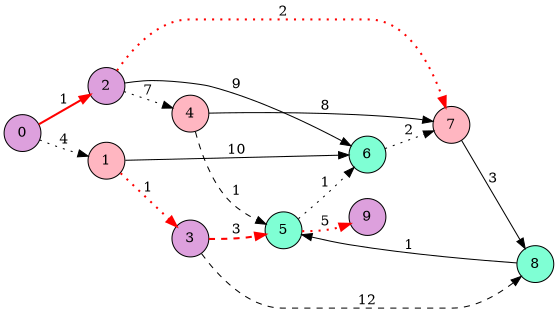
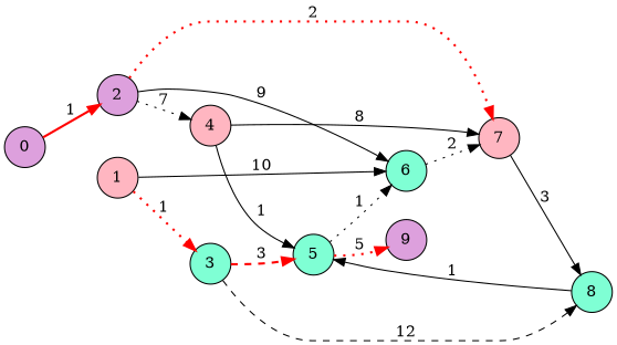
  digraph {
    rankdir=LR
    node [fillcolor=aquamarine shape=circle style=filled]
    edge [style=dotted]
    0 [fillcolor=plum]
    1 [fillcolor=lightpink]
    2 [fillcolor=plum]
-   3 [fillcolor=plum]
+   3
    6
    4 [fillcolor=lightpink]
    7 [fillcolor=lightpink]
    5
    8
    9 [fillcolor=plum]
-   0 -> 1 [label=4]
    0 -> 2 [color=red label=1 penwidth=2.0 style=solid]
    1 -> 3 [color=red label=1 penwidth=2.0]
    1 -> 6 [label=10 style=solid]
    2 -> 6 [label=9 style=solid]
    2 -> 4 [label=7]
    2 -> 7 [color=red label=2 penwidth=2.0]
    3 -> 5 [color=red label=3 penwidth=2.0 style=dashed]
    3 -> 8 [label=12 style=dashed]
    6 -> 7 [label=2]
    4 -> 7 [label=8 style=solid]
-   4 -> 5 [label=1 style=dashed]
+   4 -> 5 [label=1 style=solid]
    7 -> 8 [label=3 style=solid]
    5 -> 6 [label=1]
    5 -> 9 [color=red label=5 penwidth=2.0]
    8 -> 5 [label=1 style=solid]
  }
